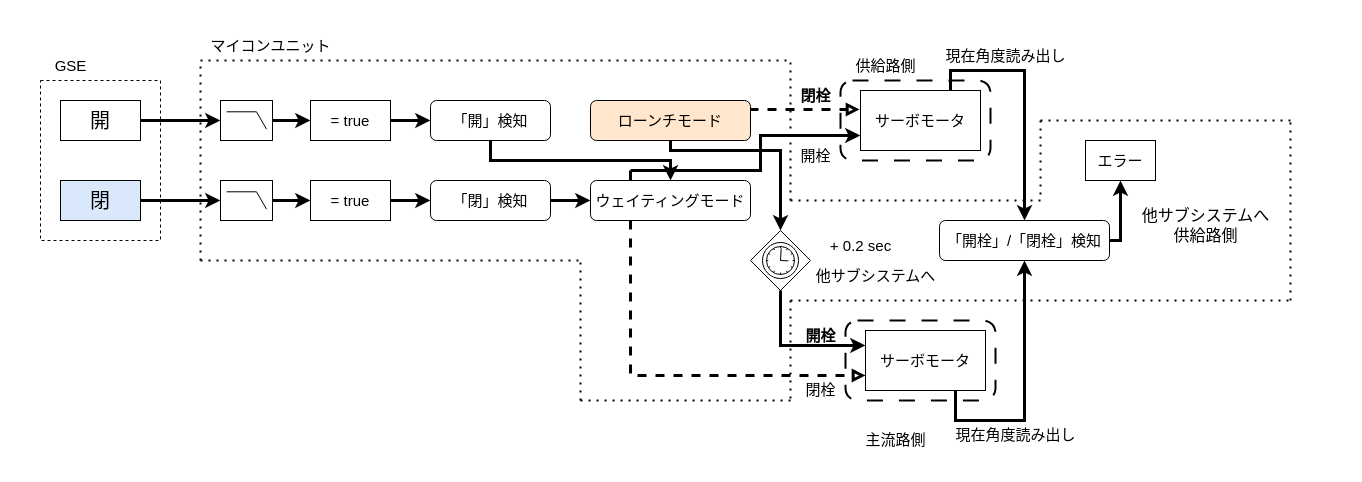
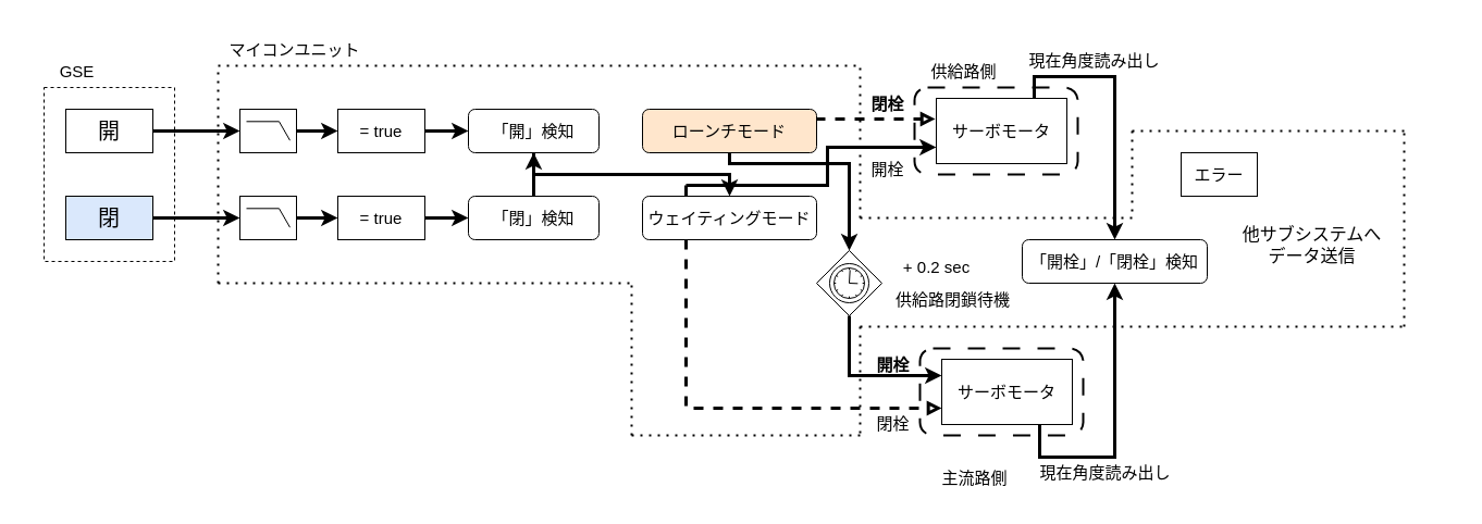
  <mxCell id="0" />
  <mxCell id="1" parent="0" />
  <mxCell id="2" value="" style="rounded=0;whiteSpace=wrap;html=1;strokeColor=none;movable=0;resizable=0;rotatable=0;deletable=0;editable=0;locked=1;connectable=0;" parent="1" vertex="1"><mxGeometry x="20" width="1320" height="440" as="geometry" y="20" /></mxCell>
  <mxCell id="3" style="edgeStyle=elbowEdgeStyle;rounded=0;jumpSize=6;html=1;entryX=0.5;entryY=1;entryDx=0;entryDy=0;strokeWidth=3;fontSize=15;fontColor=#4D9900;endArrow=classic;endFill=1;exitX=0.75;exitY=1;exitDx=0;exitDy=0;" parent="1" source="39" target="41" edge="1"><mxGeometry relative="1" as="geometry"><mxPoint x="590" y="440" as="targetPoint" /><Array as="points"><mxPoint x="910" y="420" /></Array></mxGeometry></mxCell>
  <mxCell id="4" value="" style="rounded=1;whiteSpace=wrap;html=1;fontSize=15;fillColor=none;dashed=1;strokeWidth=2;dashPattern=8 8;" parent="1" vertex="1"><mxGeometry x="845" y="320" width="150" height="80" as="geometry" /></mxCell>
  <mxCell id="5" value="" style="rounded=1;whiteSpace=wrap;html=1;fontSize=15;fillColor=none;dashed=1;strokeWidth=2;dashPattern=8 8;" parent="1" vertex="1"><mxGeometry x="840" y="80" width="150" height="80" as="geometry" /></mxCell>
  <mxCell id="6" value="" style="rounded=0;whiteSpace=wrap;html=1;fontSize=20;fillColor=none;dashed=1;movable=0;resizable=0;rotatable=0;deletable=0;editable=0;connectable=0;" parent="1" vertex="1"><mxGeometry x="40" y="80" width="120" height="160" as="geometry" /></mxCell>
  <mxCell id="7" style="edgeStyle=none;html=1;fontSize=20;endArrow=classic;endFill=1;strokeWidth=3;" parent="1" source="8" edge="1"><mxGeometry relative="1" as="geometry"><mxPoint x="220" y="120" as="targetPoint" /></mxGeometry></mxCell>
  <mxCell id="8" value="&lt;font style=&quot;font-size: 20px;&quot;&gt;開&lt;/font&gt;" style="rounded=0;whiteSpace=wrap;html=1;" parent="1" vertex="1"><mxGeometry x="60" y="100" width="80" height="40" as="geometry" /></mxCell>
  <mxCell id="9" style="edgeStyle=none;html=1;fontSize=20;strokeWidth=3;" parent="1" source="10" edge="1"><mxGeometry relative="1" as="geometry"><mxPoint x="220" y="200" as="targetPoint" /></mxGeometry></mxCell>
  <mxCell id="10" value="&lt;span style=&quot;font-size: 20px;&quot;&gt;閉&lt;/span&gt;" style="rounded=0;whiteSpace=wrap;html=1;fillColor=#dae8fc;" parent="1" vertex="1"><mxGeometry x="60" y="180" width="80" height="40" as="geometry" /></mxCell>
  <mxCell id="11" style="edgeStyle=elbowEdgeStyle;rounded=0;elbow=vertical;html=1;entryX=0;entryY=0.5;entryDx=0;entryDy=0;strokeWidth=3;fontSize=15;endArrow=classic;endFill=1;" parent="1" source="12" target="27" edge="1"><mxGeometry relative="1" as="geometry" /></mxCell>
  <mxCell id="12" value="" style="verticalLabelPosition=bottom;shadow=0;dashed=0;align=center;html=1;verticalAlign=top;shape=mxgraph.electrical.logic_gates.lowpass_filter;fontSize=20;fillColor=none;" parent="1" vertex="1"><mxGeometry x="220" y="180" width="52" height="40" as="geometry" /></mxCell>
  <mxCell id="13" style="edgeStyle=elbowEdgeStyle;rounded=0;elbow=vertical;html=1;entryX=0;entryY=0.5;entryDx=0;entryDy=0;strokeWidth=3;fontSize=15;endArrow=classic;endFill=1;" parent="1" source="14" target="16" edge="1"><mxGeometry relative="1" as="geometry" /></mxCell>
  <mxCell id="14" value="" style="verticalLabelPosition=bottom;shadow=0;dashed=0;align=center;html=1;verticalAlign=top;shape=mxgraph.electrical.logic_gates.lowpass_filter;fontSize=20;fillColor=none;" parent="1" vertex="1"><mxGeometry x="220" y="100" width="52" height="40" as="geometry" /></mxCell>
  <mxCell id="15" style="edgeStyle=elbowEdgeStyle;rounded=0;elbow=vertical;html=1;entryX=0;entryY=0.5;entryDx=0;entryDy=0;strokeWidth=3;fontSize=15;endArrow=classic;endFill=1;" parent="1" source="16" target="18" edge="1"><mxGeometry relative="1" as="geometry" /></mxCell>
  <mxCell id="16" value="= true" style="rounded=0;whiteSpace=wrap;html=1;fontSize=15;fillColor=default;" parent="1" vertex="1"><mxGeometry x="310" y="100" width="80" height="40" as="geometry" /></mxCell>
  <mxCell id="17" style="edgeStyle=elbowEdgeStyle;rounded=0;elbow=vertical;html=1;strokeWidth=3;fontSize=15;endArrow=classic;endFill=1;" parent="1" source="18" target="32" edge="1"><mxGeometry relative="1" as="geometry" /></mxCell>
  <mxCell id="18" value="「開」検知" style="rounded=1;whiteSpace=wrap;html=1;fontSize=15;fillColor=default;" parent="1" vertex="1"><mxGeometry x="430" y="100" width="120" height="40" as="geometry" /></mxCell>
  <mxCell id="19" style="edgeStyle=elbowEdgeStyle;html=1;strokeWidth=3;fontSize=15;endArrow=block;endFill=0;rounded=0;elbow=vertical;exitX=1;exitY=0.25;exitDx=0;exitDy=0;entryX=-0.008;entryY=0.316;entryDx=0;entryDy=0;entryPerimeter=0;dashed=1;" parent="1" source="21" target="23" edge="1"><mxGeometry relative="1" as="geometry"><mxPoint x="800" y="108" as="targetPoint" /><mxPoint x="870" y="104.857" as="sourcePoint" /></mxGeometry></mxCell>
  <mxCell id="20" style="edgeStyle=elbowEdgeStyle;rounded=0;elbow=vertical;html=1;strokeWidth=3;fontSize=15;endArrow=classic;endFill=1;entryX=0.5;entryY=0;entryDx=0;entryDy=0;entryPerimeter=0;" parent="1" source="21" target="34" edge="1"><mxGeometry relative="1" as="geometry"><mxPoint x="780" y="210" as="targetPoint" /><Array as="points"><mxPoint x="670" y="150" /></Array></mxGeometry></mxCell>
  <mxCell id="21" value="ローンチモード" style="rounded=1;whiteSpace=wrap;html=1;fontSize=15;fillColor=#ffe6cc;" parent="1" vertex="1"><mxGeometry x="590" y="100" width="160" height="40" as="geometry" /></mxCell>
  <mxCell id="22" style="edgeStyle=elbowEdgeStyle;rounded=0;jumpSize=6;html=1;entryX=0.5;entryY=0;entryDx=0;entryDy=0;strokeWidth=3;fontSize=15;fontColor=#4D9900;endArrow=classic;endFill=1;exitX=0.75;exitY=0;exitDx=0;exitDy=0;" parent="1" source="23" target="41" edge="1"><mxGeometry relative="1" as="geometry"><Array as="points"><mxPoint x="910" y="70" /></Array></mxGeometry></mxCell>
  <mxCell id="23" value="サーボモータ" style="rounded=0;whiteSpace=wrap;html=1;fontSize=15;fillColor=default;" parent="1" vertex="1"><mxGeometry x="860" y="90" width="120" height="60" as="geometry" /></mxCell>
  <mxCell id="24" value="供給路側" style="text;html=1;align=center;verticalAlign=middle;resizable=0;points=[];autosize=1;strokeColor=none;fillColor=none;fontSize=15;" parent="1" vertex="1"><mxGeometry x="845" y="50" width="80" height="30" as="geometry" /></mxCell>
  <mxCell id="25" value="&lt;font&gt;閉栓&lt;/font&gt;" style="text;html=1;align=center;verticalAlign=middle;resizable=0;points=[];autosize=1;strokeColor=none;fillColor=none;fontSize=15;fontColor=#000000;fontStyle=1" parent="1" vertex="1"><mxGeometry x="790" y="80" width="50" height="30" as="geometry" /></mxCell>
  <mxCell id="26" style="edgeStyle=elbowEdgeStyle;rounded=0;elbow=vertical;html=1;entryX=0;entryY=0.5;entryDx=0;entryDy=0;strokeWidth=3;fontSize=15;endArrow=classic;endFill=1;" parent="1" source="27" target="29" edge="1"><mxGeometry relative="1" as="geometry" /></mxCell>
  <mxCell id="27" value="= true" style="rounded=0;whiteSpace=wrap;html=1;fontSize=15;fillColor=default;" parent="1" vertex="1"><mxGeometry x="310" y="180" width="80" height="40" as="geometry" /></mxCell>
- <mxCell id="28" style="edgeStyle=elbowEdgeStyle;rounded=0;elbow=vertical;html=1;entryX=0;entryY=0.5;entryDx=0;entryDy=0;strokeWidth=3;fontSize=15;endArrow=classic;endFill=1;" parent="1" source="29" target="32" edge="1"><mxGeometry relative="1" as="geometry" /></mxCell>
+ <mxCell id="28" style="edgeStyle=elbowEdgeStyle;rounded=0;elbow=vertical;html=1;strokeWidth=3;fontSize=15;endArrow=classic;endFill=1;" parent="1" source="29" target="18" edge="1"><mxGeometry relative="1" as="geometry" /></mxCell>
  <mxCell id="29" value="「閉」検知" style="rounded=1;whiteSpace=wrap;html=1;fontSize=15;fillColor=default;" parent="1" vertex="1"><mxGeometry x="430" y="180" width="120" height="40" as="geometry" /></mxCell>
  <mxCell id="30" style="edgeStyle=elbowEdgeStyle;rounded=0;html=1;strokeWidth=3;fontSize=15;endArrow=classic;endFill=1;entryX=0;entryY=0.75;entryDx=0;entryDy=0;jumpSize=6;" parent="1" target="23" edge="1"><mxGeometry relative="1" as="geometry"><mxPoint x="630" y="170" as="sourcePoint" /><mxPoint x="780" y="130" as="targetPoint" /><Array as="points"><mxPoint x="760" y="140" /></Array></mxGeometry></mxCell>
  <mxCell id="31" style="edgeStyle=elbowEdgeStyle;rounded=0;jumpSize=6;html=1;entryX=0;entryY=0.75;entryDx=0;entryDy=0;strokeWidth=3;fontSize=15;fontColor=#4D9900;endArrow=block;endFill=0;dashed=1;" parent="1" source="32" target="39" edge="1"><mxGeometry relative="1" as="geometry"><Array as="points"><mxPoint x="630" y="290" /></Array></mxGeometry></mxCell>
  <mxCell id="32" value="ウェイティングモード" style="rounded=1;whiteSpace=wrap;html=1;fontSize=15;" parent="1" vertex="1"><mxGeometry x="590" y="180" width="160" height="40" as="geometry" /></mxCell>
  <mxCell id="33" style="edgeStyle=elbowEdgeStyle;rounded=0;jumpSize=6;html=1;strokeWidth=3;fontSize=15;fontColor=#4D9900;endArrow=classic;endFill=1;entryX=0;entryY=0.25;entryDx=0;entryDy=0;" parent="1" source="34" target="39" edge="1"><mxGeometry relative="1" as="geometry"><mxPoint x="780" y="360" as="targetPoint" /><Array as="points"><mxPoint x="780" y="310" /></Array></mxGeometry></mxCell>
  <mxCell id="34" value="" style="points=[[0.25,0.25,0],[0.5,0,0],[0.75,0.25,0],[1,0.5,0],[0.75,0.75,0],[0.5,1,0],[0.25,0.75,0],[0,0.5,0]];shape=mxgraph.bpmn.gateway2;html=1;verticalLabelPosition=bottom;labelBackgroundColor=#ffffff;verticalAlign=top;align=center;perimeter=rhombusPerimeter;outlineConnect=0;outline=standard;symbol=timer;strokeWidth=1;fontSize=15;fillColor=none;" parent="1" vertex="1"><mxGeometry x="750" y="230" width="60" height="60" as="geometry" /></mxCell>
  <mxCell id="35" value="+ 0.2 sec" style="text;html=1;align=center;verticalAlign=middle;resizable=0;points=[];autosize=1;strokeColor=none;fillColor=none;fontSize=15;" parent="1" vertex="1"><mxGeometry x="820" y="230" width="80" height="30" as="geometry" /></mxCell>
- <mxCell id="36" value="他サブシステムへ" style="text;html=1;align=center;verticalAlign=middle;resizable=0;points=[];autosize=1;strokeColor=none;fillColor=none;fontSize=15;" parent="1" vertex="1"><mxGeometry x="810" y="260" width="130" height="30" as="geometry" /></mxCell>
+ <mxCell id="36" value="供給路閉鎖待機" style="text;html=1;align=center;verticalAlign=middle;resizable=0;points=[];autosize=1;strokeColor=none;fillColor=none;fontSize=15;" parent="1" vertex="1"><mxGeometry x="810" y="260" width="130" height="30" as="geometry" /></mxCell>
  <mxCell id="37" value="" style="endArrow=none;html=1;strokeWidth=3;fontSize=15;jumpSize=6;exitX=0.25;exitY=0;exitDx=0;exitDy=0;rounded=0;" parent="1" source="32" edge="1"><mxGeometry width="50" height="50" relative="1" as="geometry"><mxPoint x="660" y="200" as="sourcePoint" /><mxPoint x="630" y="170" as="targetPoint" /></mxGeometry></mxCell>
  <mxCell id="38" value="&lt;font&gt;開栓&lt;/font&gt;" style="text;html=1;align=center;verticalAlign=middle;resizable=0;points=[];autosize=1;strokeColor=none;fillColor=none;fontSize=15;fontColor=#000000;" parent="1" vertex="1"><mxGeometry x="790" y="140" width="50" height="30" as="geometry" /></mxCell>
  <mxCell id="39" value="サーボモータ" style="rounded=0;whiteSpace=wrap;html=1;fontSize=15;fillColor=default;" parent="1" vertex="1"><mxGeometry x="865" y="330" width="120" height="60" as="geometry" /></mxCell>
- <mxCell id="40" style="edgeStyle=elbowEdgeStyle;rounded=0;jumpSize=6;html=1;entryX=0.5;entryY=1;entryDx=0;entryDy=0;strokeWidth=3;fontSize=15;fontColor=#000000;endArrow=classic;endFill=1;" parent="1" source="41" target="48" edge="1"><mxGeometry relative="1" as="geometry"><Array as="points"><mxPoint x="1120" y="210" /></Array></mxGeometry></mxCell>
  <mxCell id="41" value="「開栓」/「閉栓」検知" style="rounded=1;whiteSpace=wrap;html=1;fontSize=15;fillColor=default;" parent="1" vertex="1"><mxGeometry x="939" y="220" width="170" height="40" as="geometry" /></mxCell>
  <mxCell id="42" value="&lt;font color=&quot;#000000&quot;&gt;現在角度読み出し&lt;/font&gt;" style="text;html=1;align=center;verticalAlign=middle;resizable=0;points=[];autosize=1;strokeColor=none;fillColor=none;fontSize=15;fontColor=#4D9900;" parent="1" vertex="1"><mxGeometry x="935" y="40" width="140" height="30" as="geometry" /></mxCell>
  <mxCell id="43" value="現在角度読み出し" style="text;html=1;align=center;verticalAlign=middle;resizable=0;points=[];autosize=1;strokeColor=none;fillColor=none;fontSize=15;fontColor=#000000;" parent="1" vertex="1"><mxGeometry x="945" y="419" width="140" height="30" as="geometry" /></mxCell>
  <mxCell id="44" value="主流路側" style="text;html=1;align=center;verticalAlign=middle;resizable=0;points=[];autosize=1;strokeColor=none;fillColor=none;fontSize=15;" parent="1" vertex="1"><mxGeometry x="855" y="424" width="80" height="30" as="geometry" /></mxCell>
  <mxCell id="45" value="&lt;font&gt;&lt;b&gt;開栓&lt;/b&gt;&lt;/font&gt;" style="text;html=1;align=center;verticalAlign=middle;resizable=0;points=[];autosize=1;strokeColor=none;fillColor=none;fontSize=15;fontColor=#000000;" parent="1" vertex="1"><mxGeometry x="795" y="320" width="50" height="30" as="geometry" /></mxCell>
  <mxCell id="46" value="&lt;font&gt;閉栓&lt;/font&gt;" style="text;html=1;align=center;verticalAlign=middle;resizable=0;points=[];autosize=1;strokeColor=none;fillColor=none;fontSize=15;fontColor=#000000;" parent="1" vertex="1"><mxGeometry x="795" y="374" width="50" height="30" as="geometry" /></mxCell>
  <mxCell id="47" value="GSE" style="text;html=1;align=center;verticalAlign=middle;resizable=0;points=[];autosize=1;strokeColor=none;fillColor=none;fontSize=15;fontColor=#000000;" parent="1" vertex="1"><mxGeometry x="40" y="50" width="60" height="30" as="geometry" /></mxCell>
  <mxCell id="48" value="エラー" style="rounded=0;whiteSpace=wrap;html=1;sketch=0;strokeWidth=1;fontSize=15;fontColor=#000000;fillColor=none;" parent="1" vertex="1"><mxGeometry x="1085" y="140" width="70" height="40" as="geometry" /></mxCell>
  <mxCell id="49" value="" style="endArrow=none;dashed=1;html=1;dashPattern=1 3;strokeWidth=2;rounded=0;fontSize=15;fontColor=#000000;jumpSize=6;" parent="1" edge="1"><mxGeometry width="50" height="50" relative="1" as="geometry"><mxPoint x="200" y="60" as="sourcePoint" /><mxPoint x="790" y="60" as="targetPoint" /></mxGeometry></mxCell>
  <mxCell id="50" value="" style="endArrow=none;dashed=1;html=1;dashPattern=1 3;strokeWidth=2;rounded=0;fontSize=15;fontColor=#000000;jumpSize=6;" parent="1" edge="1"><mxGeometry width="50" height="50" relative="1" as="geometry"><mxPoint x="790" y="200" as="sourcePoint" /><mxPoint x="790" y="60" as="targetPoint" /></mxGeometry></mxCell>
  <mxCell id="51" value="" style="endArrow=none;dashed=1;html=1;dashPattern=1 3;strokeWidth=2;rounded=0;fontSize=15;fontColor=#000000;jumpSize=6;" parent="1" edge="1"><mxGeometry width="50" height="50" relative="1" as="geometry"><mxPoint x="790" y="200" as="sourcePoint" /><mxPoint x="1040" y="200" as="targetPoint" /></mxGeometry></mxCell>
  <mxCell id="52" value="" style="endArrow=none;dashed=1;html=1;dashPattern=1 3;strokeWidth=2;rounded=0;fontSize=15;fontColor=#000000;jumpSize=6;" parent="1" edge="1"><mxGeometry width="50" height="50" relative="1" as="geometry"><mxPoint x="1040" y="120" as="sourcePoint" /><mxPoint x="1040" y="200" as="targetPoint" /></mxGeometry></mxCell>
  <mxCell id="53" value="" style="endArrow=none;dashed=1;html=1;dashPattern=1 3;strokeWidth=2;rounded=0;fontSize=15;fontColor=#000000;jumpSize=6;" parent="1" edge="1"><mxGeometry width="50" height="50" relative="1" as="geometry"><mxPoint x="1040" y="120" as="sourcePoint" /><mxPoint x="1290" y="120" as="targetPoint" /></mxGeometry></mxCell>
  <mxCell id="54" value="" style="endArrow=none;dashed=1;html=1;dashPattern=1 3;strokeWidth=2;rounded=0;fontSize=15;fontColor=#000000;jumpSize=6;" parent="1" edge="1"><mxGeometry width="50" height="50" relative="1" as="geometry"><mxPoint x="1290" y="300" as="sourcePoint" /><mxPoint x="1290" y="120" as="targetPoint" /></mxGeometry></mxCell>
  <mxCell id="55" value="" style="endArrow=none;dashed=1;html=1;dashPattern=1 3;strokeWidth=2;rounded=0;fontSize=15;fontColor=#000000;jumpSize=6;" parent="1" edge="1"><mxGeometry width="50" height="50" relative="1" as="geometry"><mxPoint x="790" y="300" as="sourcePoint" /><mxPoint x="1290" y="300" as="targetPoint" /></mxGeometry></mxCell>
  <mxCell id="56" value="" style="endArrow=none;dashed=1;html=1;dashPattern=1 3;strokeWidth=2;rounded=0;fontSize=15;fontColor=#000000;jumpSize=6;" parent="1" edge="1"><mxGeometry width="50" height="50" relative="1" as="geometry"><mxPoint x="790" y="300" as="sourcePoint" /><mxPoint x="790" y="400" as="targetPoint" /></mxGeometry></mxCell>
  <mxCell id="57" value="" style="endArrow=none;dashed=1;html=1;dashPattern=1 3;strokeWidth=2;rounded=0;fontSize=15;fontColor=#000000;jumpSize=6;" parent="1" edge="1"><mxGeometry width="50" height="50" relative="1" as="geometry"><mxPoint x="580" y="400" as="sourcePoint" /><mxPoint x="790" y="400" as="targetPoint" /></mxGeometry></mxCell>
  <mxCell id="58" value="" style="endArrow=none;dashed=1;html=1;dashPattern=1 3;strokeWidth=2;rounded=0;fontSize=15;fontColor=#000000;jumpSize=6;" parent="1" edge="1"><mxGeometry width="50" height="50" relative="1" as="geometry"><mxPoint x="200" y="260" as="sourcePoint" /><mxPoint x="200" y="60" as="targetPoint" /></mxGeometry></mxCell>
  <mxCell id="59" value="" style="endArrow=none;dashed=1;html=1;dashPattern=1 3;strokeWidth=2;rounded=0;fontSize=15;fontColor=#000000;jumpSize=6;" parent="1" edge="1"><mxGeometry width="50" height="50" relative="1" as="geometry"><mxPoint x="580" y="400" as="sourcePoint" /><mxPoint x="580" y="260" as="targetPoint" /></mxGeometry></mxCell>
  <mxCell id="60" value="" style="endArrow=none;dashed=1;html=1;dashPattern=1 3;strokeWidth=2;rounded=0;fontSize=15;fontColor=#000000;jumpSize=6;" parent="1" edge="1"><mxGeometry width="50" height="50" relative="1" as="geometry"><mxPoint x="200" y="260" as="sourcePoint" /><mxPoint x="580" y="260" as="targetPoint" /></mxGeometry></mxCell>
  <mxCell id="61" value="マイコンユニット" style="text;html=1;align=center;verticalAlign=middle;resizable=0;points=[];autosize=1;strokeColor=none;fillColor=none;fontSize=15;fontColor=#000000;" parent="1" vertex="1"><mxGeometry x="200" y="30" width="140" height="30" as="geometry" /></mxCell>
- <mxCell id="62" value="&lt;div&gt;&lt;font style=&quot;font-size: 16px;&quot;&gt;他サブシステムへ&lt;/font&gt;&lt;/div&gt;&lt;font style=&quot;font-size: 16px;&quot;&gt;供給路側&lt;/font&gt;" style="text;html=1;align=center;verticalAlign=middle;resizable=0;points=[];autosize=1;strokeColor=none;fillColor=none;" vertex="1" parent="1"><mxGeometry x="1130" y="200" width="150" height="50" as="geometry" /></mxCell>
+ <mxCell id="62" value="&lt;div&gt;&lt;font style=&quot;font-size: 16px;&quot;&gt;他サブシステムへ&lt;/font&gt;&lt;/div&gt;&lt;font style=&quot;font-size: 16px;&quot;&gt;データ送信&lt;/font&gt;" style="text;html=1;align=center;verticalAlign=middle;resizable=0;points=[];autosize=1;strokeColor=none;fillColor=none;" vertex="1" parent="1"><mxGeometry x="1130" y="200" width="150" height="50" as="geometry" /></mxCell>
